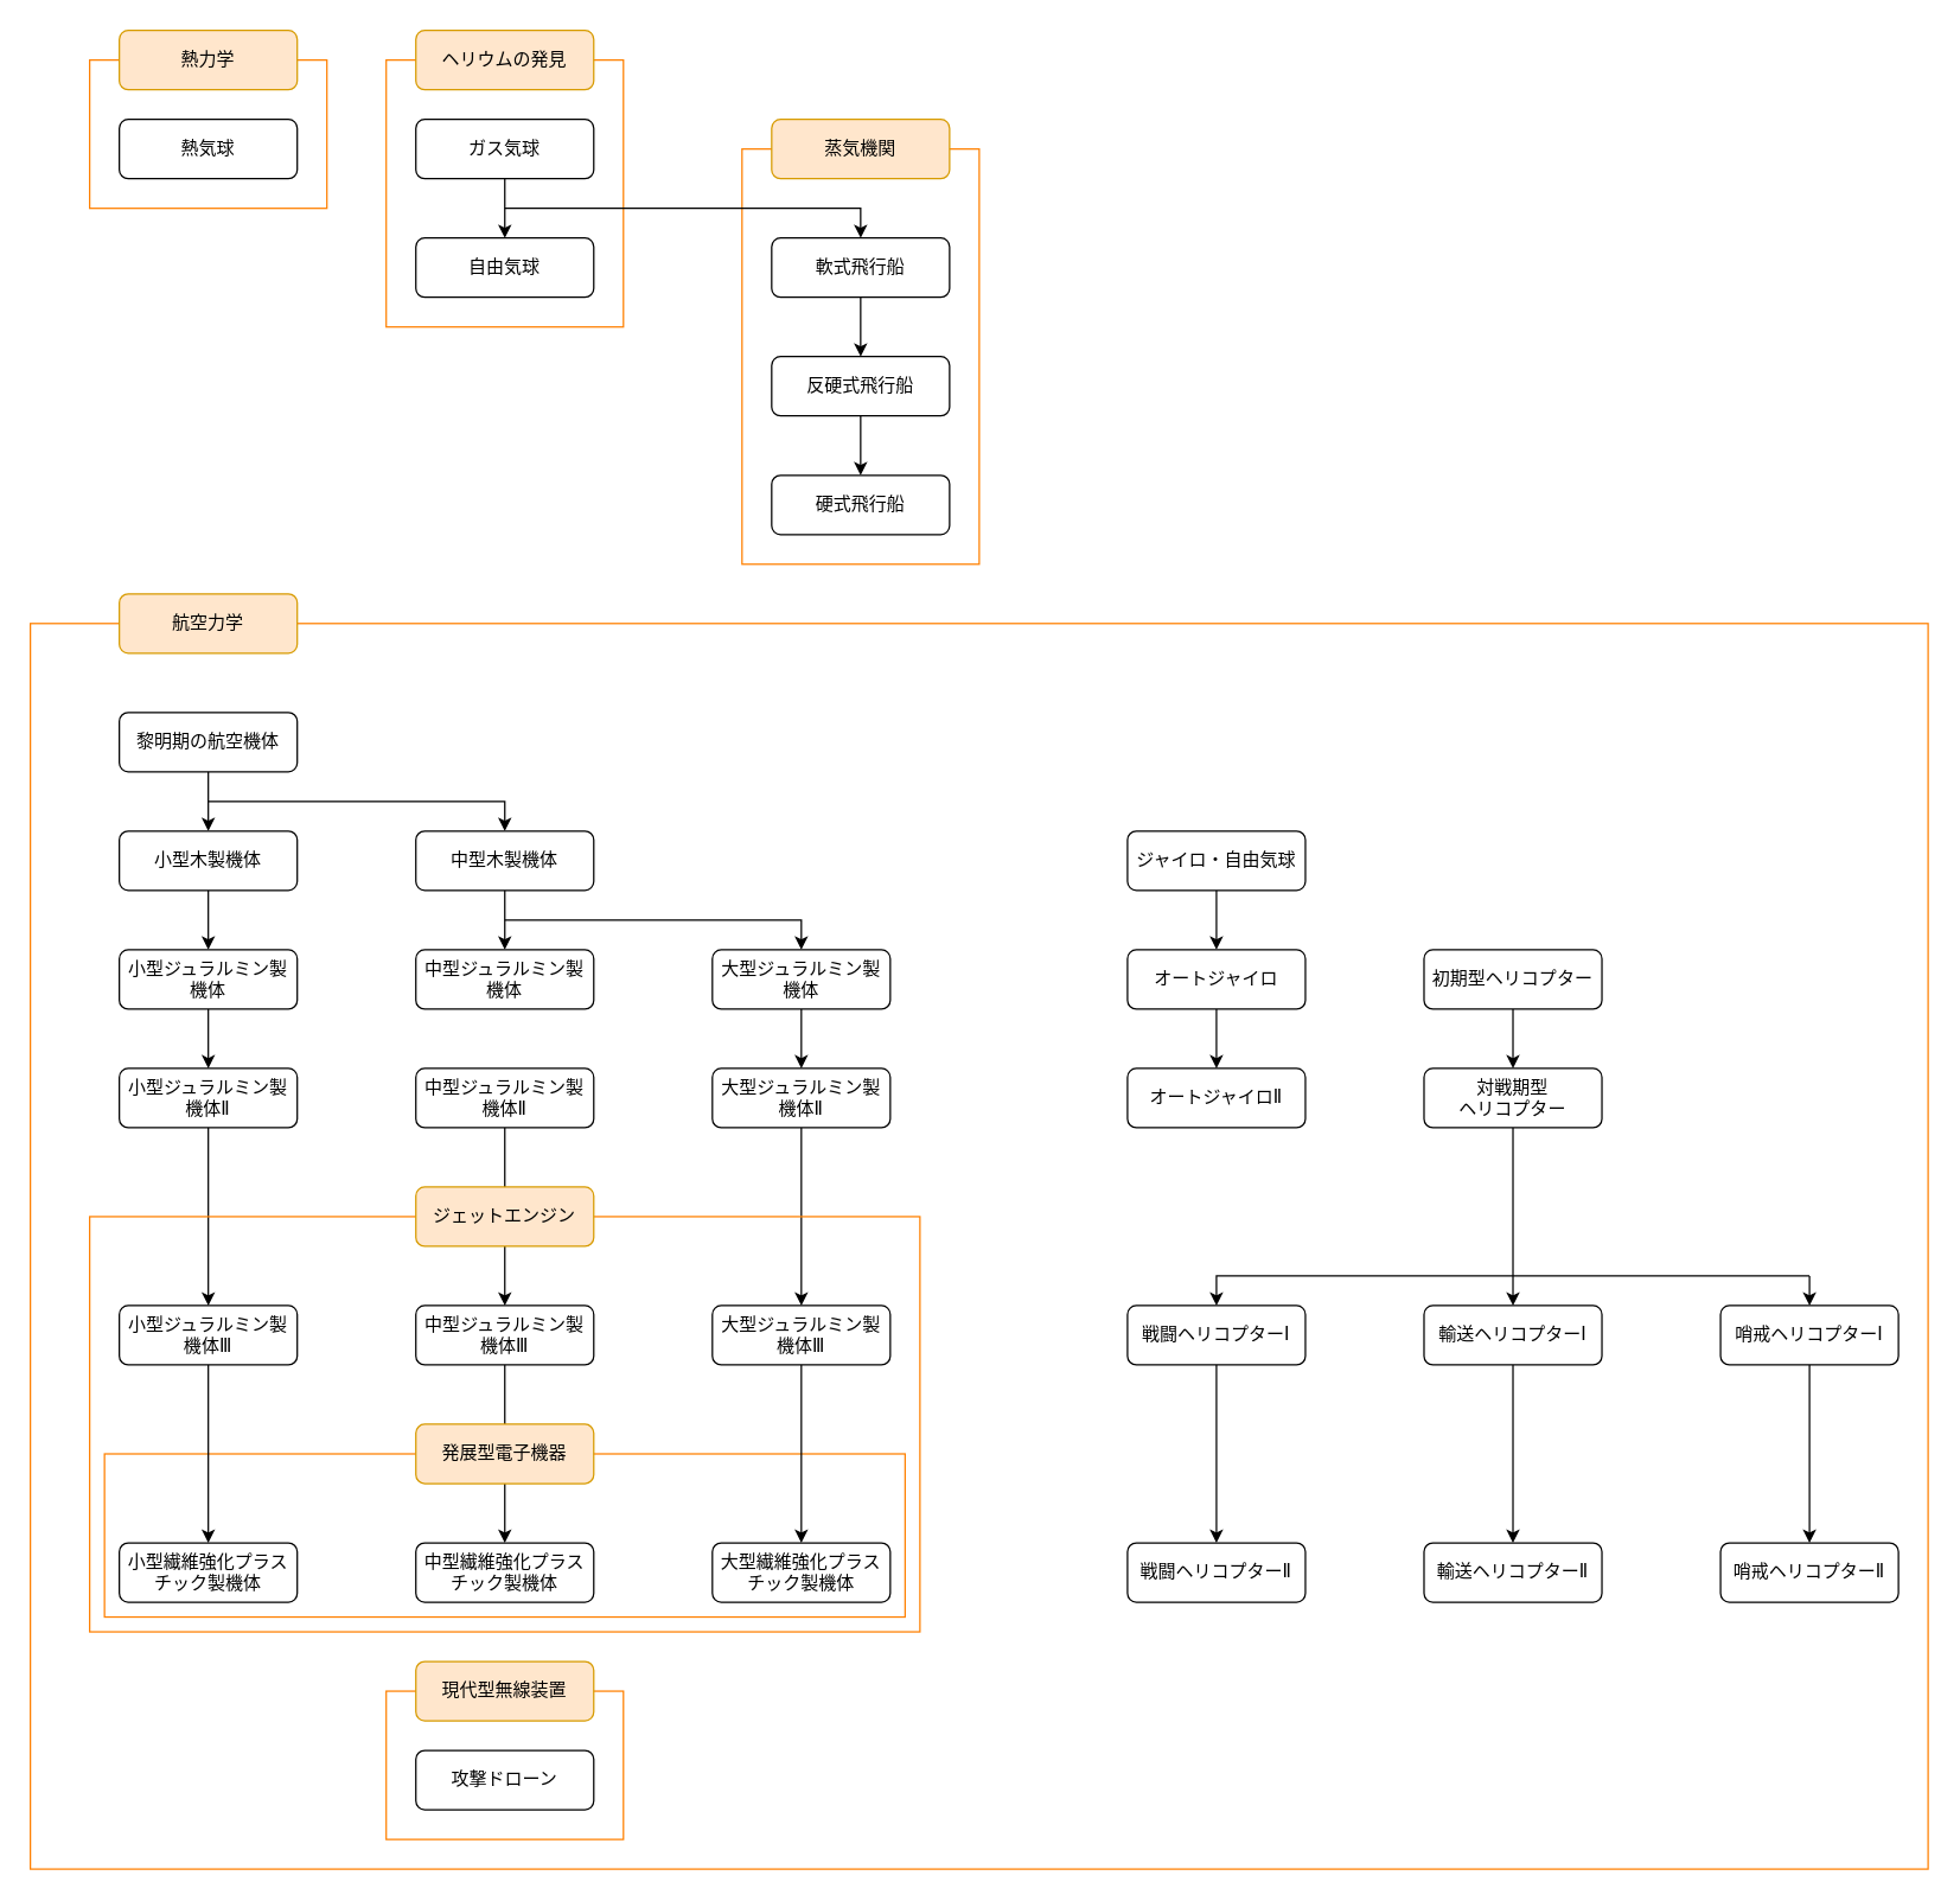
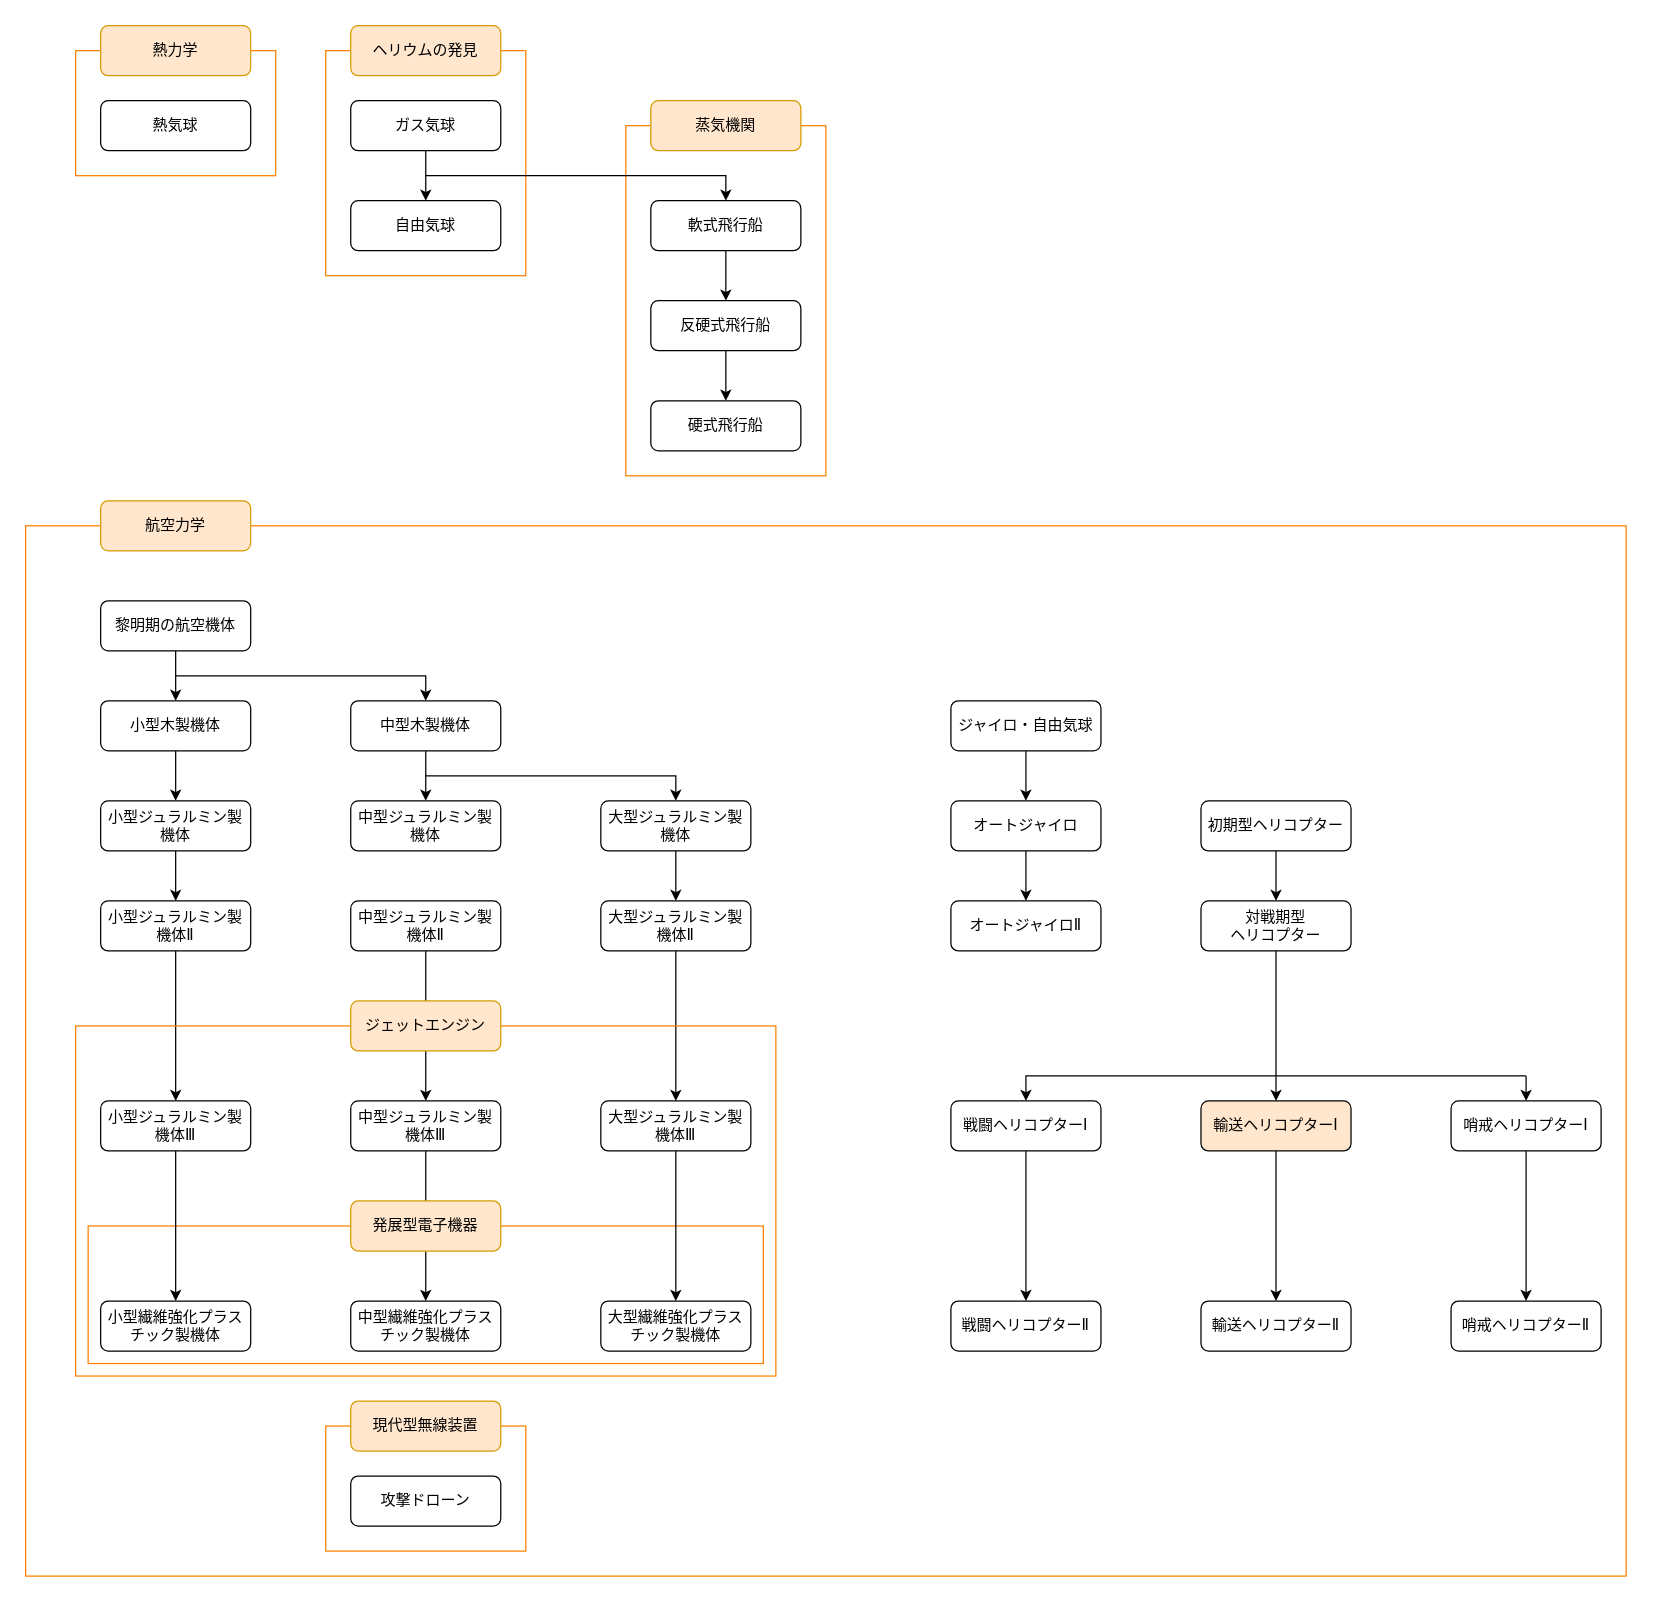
  <mxCell id="0" />
  <mxCell id="1" parent="0" />
  <mxCell id="2" value="" style="rounded=0;whiteSpace=wrap;html=1;fillColor=none;strokeColor=#FF8000;" vertex="1" parent="1"><mxGeometry x="70" y="980" width="540" height="110" as="geometry" /></mxCell>
  <mxCell id="3" value="" style="edgeStyle=orthogonalEdgeStyle;rounded=0;orthogonalLoop=1;jettySize=auto;html=1;" edge="1" parent="1" source="4" target="6"><mxGeometry relative="1" as="geometry" /></mxCell>
  <mxCell id="4" value="軟式飛行船" style="rounded=1;whiteSpace=wrap;html=1;" vertex="1" parent="1"><mxGeometry x="520" y="160" width="120" height="40" as="geometry" /></mxCell>
  <mxCell id="5" value="" style="edgeStyle=orthogonalEdgeStyle;rounded=0;orthogonalLoop=1;jettySize=auto;html=1;" edge="1" parent="1" source="6" target="7"><mxGeometry relative="1" as="geometry" /></mxCell>
  <mxCell id="6" value="反硬式飛行船" style="rounded=1;whiteSpace=wrap;html=1;" vertex="1" parent="1"><mxGeometry x="520" y="240" width="120" height="40" as="geometry" /></mxCell>
  <mxCell id="7" value="硬式飛行船" style="rounded=1;whiteSpace=wrap;html=1;" vertex="1" parent="1"><mxGeometry x="520" y="320" width="120" height="40" as="geometry" /></mxCell>
  <mxCell id="8" value="" style="rounded=0;whiteSpace=wrap;html=1;fillColor=none;strokeColor=#FF8000;" vertex="1" parent="1"><mxGeometry x="500" y="100" width="160" height="280" as="geometry" /></mxCell>
  <mxCell id="9" value="蒸気機関" style="rounded=1;whiteSpace=wrap;html=1;fillColor=#ffe6cc;strokeColor=#d79b00;" vertex="1" parent="1"><mxGeometry x="520" y="80" width="120" height="40" as="geometry" /></mxCell>
  <mxCell id="10" value="熱気球" style="rounded=1;whiteSpace=wrap;html=1;" vertex="1" parent="1"><mxGeometry x="80" y="80" width="120" height="40" as="geometry" /></mxCell>
  <mxCell id="11" value="" style="edgeStyle=orthogonalEdgeStyle;rounded=0;orthogonalLoop=1;jettySize=auto;html=1;" edge="1" parent="1" source="13" target="14"><mxGeometry relative="1" as="geometry" /></mxCell>
  <mxCell id="12" value="" style="rounded=0;whiteSpace=wrap;html=1;fillColor=none;strokeColor=#FF8000;" vertex="1" parent="1"><mxGeometry x="60" y="40" width="160" height="100" as="geometry" /></mxCell>
  <mxCell id="13" value="ガス気球" style="rounded=1;whiteSpace=wrap;html=1;" vertex="1" parent="1"><mxGeometry x="280" y="80" width="120" height="40" as="geometry" /></mxCell>
  <mxCell id="14" value="自由気球" style="rounded=1;whiteSpace=wrap;html=1;" vertex="1" parent="1"><mxGeometry x="280" y="160" width="120" height="40" as="geometry" /></mxCell>
  <mxCell id="15" value="熱力学" style="rounded=1;whiteSpace=wrap;html=1;fillColor=#ffe6cc;strokeColor=#d79b00;" vertex="1" parent="1"><mxGeometry x="80" y="20" width="120" height="40" as="geometry" /></mxCell>
  <mxCell id="16" value="" style="rounded=0;whiteSpace=wrap;html=1;fillColor=none;strokeColor=#FF8000;" vertex="1" parent="1"><mxGeometry x="260" y="40" width="160" height="180" as="geometry" /></mxCell>
  <mxCell id="17" value="ヘリウムの発見" style="rounded=1;whiteSpace=wrap;html=1;fillColor=#ffe6cc;strokeColor=#d79b00;" vertex="1" parent="1"><mxGeometry x="280" y="20" width="120" height="40" as="geometry" /></mxCell>
  <mxCell id="18" value="" style="endArrow=classic;html=1;rounded=0;entryX=0.5;entryY=0;entryDx=0;entryDy=0;" edge="1" parent="1" target="4"><mxGeometry width="50" height="50" relative="1" as="geometry"><mxPoint x="340" y="140" as="sourcePoint" /><mxPoint x="590" y="180" as="targetPoint" /><Array as="points"><mxPoint x="580" y="140" /></Array></mxGeometry></mxCell>
  <mxCell id="19" value="" style="edgeStyle=orthogonalEdgeStyle;rounded=0;orthogonalLoop=1;jettySize=auto;html=1;" edge="1" parent="1" source="20" target="22"><mxGeometry relative="1" as="geometry" /></mxCell>
  <mxCell id="20" value="黎明期の航空機体" style="rounded=1;whiteSpace=wrap;html=1;" vertex="1" parent="1"><mxGeometry x="80" y="480" width="120" height="40" as="geometry" /></mxCell>
  <mxCell id="21" value="" style="edgeStyle=orthogonalEdgeStyle;rounded=0;orthogonalLoop=1;jettySize=auto;html=1;" edge="1" parent="1" source="22" target="27"><mxGeometry relative="1" as="geometry" /></mxCell>
  <mxCell id="22" value="小型木製機体" style="rounded=1;whiteSpace=wrap;html=1;" vertex="1" parent="1"><mxGeometry x="80" y="560" width="120" height="40" as="geometry" /></mxCell>
  <mxCell id="23" value="" style="endArrow=classic;html=1;rounded=0;entryX=0.5;entryY=0;entryDx=0;entryDy=0;" edge="1" parent="1" target="25"><mxGeometry width="50" height="50" relative="1" as="geometry"><mxPoint x="140" y="540" as="sourcePoint" /><mxPoint x="420" y="560" as="targetPoint" /><Array as="points"><mxPoint x="340" y="540" /></Array></mxGeometry></mxCell>
  <mxCell id="24" value="" style="edgeStyle=orthogonalEdgeStyle;rounded=0;orthogonalLoop=1;jettySize=auto;html=1;" edge="1" parent="1" source="25" target="28"><mxGeometry relative="1" as="geometry" /></mxCell>
  <mxCell id="25" value="中型木製機体" style="rounded=1;whiteSpace=wrap;html=1;" vertex="1" parent="1"><mxGeometry x="280" y="560" width="120" height="40" as="geometry" /></mxCell>
  <mxCell id="26" value="" style="edgeStyle=orthogonalEdgeStyle;rounded=0;orthogonalLoop=1;jettySize=auto;html=1;" edge="1" parent="1" source="27" target="33"><mxGeometry relative="1" as="geometry" /></mxCell>
  <mxCell id="27" value="小型ジュラルミン製機体" style="rounded=1;whiteSpace=wrap;html=1;" vertex="1" parent="1"><mxGeometry x="80" y="640" width="120" height="40" as="geometry" /></mxCell>
  <mxCell id="28" value="中型ジュラルミン製機体" style="rounded=1;whiteSpace=wrap;html=1;" vertex="1" parent="1"><mxGeometry x="280" y="640" width="120" height="40" as="geometry" /></mxCell>
  <mxCell id="29" value="" style="endArrow=classic;html=1;rounded=0;" edge="1" parent="1"><mxGeometry width="50" height="50" relative="1" as="geometry"><mxPoint x="340" y="620" as="sourcePoint" /><mxPoint x="540" y="640" as="targetPoint" /><Array as="points"><mxPoint x="540" y="620" /></Array></mxGeometry></mxCell>
  <mxCell id="30" value="" style="edgeStyle=orthogonalEdgeStyle;rounded=0;orthogonalLoop=1;jettySize=auto;html=1;" edge="1" parent="1" source="31" target="37"><mxGeometry relative="1" as="geometry" /></mxCell>
  <mxCell id="31" value="大型ジュラルミン製機体" style="rounded=1;whiteSpace=wrap;html=1;" vertex="1" parent="1"><mxGeometry x="480" y="640" width="120" height="40" as="geometry" /></mxCell>
  <mxCell id="32" value="" style="edgeStyle=orthogonalEdgeStyle;rounded=0;orthogonalLoop=1;jettySize=auto;html=1;" edge="1" parent="1" source="33" target="39"><mxGeometry relative="1" as="geometry" /></mxCell>
  <mxCell id="33" value="小型ジュラルミン製機体Ⅱ" style="rounded=1;whiteSpace=wrap;html=1;" vertex="1" parent="1"><mxGeometry x="80" y="720" width="120" height="40" as="geometry" /></mxCell>
  <mxCell id="34" value="" style="edgeStyle=orthogonalEdgeStyle;rounded=0;orthogonalLoop=1;jettySize=auto;html=1;" edge="1" parent="1" source="35" target="41"><mxGeometry relative="1" as="geometry" /></mxCell>
  <mxCell id="35" value="中型ジュラルミン製機体Ⅱ" style="rounded=1;whiteSpace=wrap;html=1;" vertex="1" parent="1"><mxGeometry x="280" y="720" width="120" height="40" as="geometry" /></mxCell>
  <mxCell id="36" value="" style="edgeStyle=orthogonalEdgeStyle;rounded=0;orthogonalLoop=1;jettySize=auto;html=1;" edge="1" parent="1" source="37" target="43"><mxGeometry relative="1" as="geometry" /></mxCell>
  <mxCell id="37" value="大型ジュラルミン製機体Ⅱ" style="rounded=1;whiteSpace=wrap;html=1;" vertex="1" parent="1"><mxGeometry x="480" y="720" width="120" height="40" as="geometry" /></mxCell>
  <mxCell id="38" value="" style="edgeStyle=orthogonalEdgeStyle;rounded=0;orthogonalLoop=1;jettySize=auto;html=1;" edge="1" parent="1" source="39" target="50"><mxGeometry relative="1" as="geometry" /></mxCell>
  <mxCell id="39" value="小型ジュラルミン製機体Ⅲ" style="rounded=1;whiteSpace=wrap;html=1;" vertex="1" parent="1"><mxGeometry x="80" y="880" width="120" height="40" as="geometry" /></mxCell>
  <mxCell id="40" value="" style="edgeStyle=orthogonalEdgeStyle;rounded=0;orthogonalLoop=1;jettySize=auto;html=1;" edge="1" parent="1" source="41" target="51"><mxGeometry relative="1" as="geometry" /></mxCell>
  <mxCell id="41" value="中型ジュラルミン製機体Ⅲ" style="rounded=1;whiteSpace=wrap;html=1;" vertex="1" parent="1"><mxGeometry x="280" y="880" width="120" height="40" as="geometry" /></mxCell>
  <mxCell id="42" value="" style="edgeStyle=orthogonalEdgeStyle;rounded=0;orthogonalLoop=1;jettySize=auto;html=1;" edge="1" parent="1" source="43" target="52"><mxGeometry relative="1" as="geometry" /></mxCell>
  <mxCell id="43" value="大型ジュラルミン製機体Ⅲ" style="rounded=1;whiteSpace=wrap;html=1;" vertex="1" parent="1"><mxGeometry x="480" y="880" width="120" height="40" as="geometry" /></mxCell>
  <mxCell id="44" value="" style="edgeStyle=orthogonalEdgeStyle;rounded=0;orthogonalLoop=1;jettySize=auto;html=1;" edge="1" parent="1" source="45" target="47"><mxGeometry relative="1" as="geometry" /></mxCell>
  <mxCell id="45" value="ジャイロ・自由気球" style="rounded=1;whiteSpace=wrap;html=1;" vertex="1" parent="1"><mxGeometry x="760" y="560" width="120" height="40" as="geometry" /></mxCell>
  <mxCell id="46" value="" style="edgeStyle=orthogonalEdgeStyle;rounded=0;orthogonalLoop=1;jettySize=auto;html=1;" edge="1" parent="1" source="47" target="58"><mxGeometry relative="1" as="geometry" /></mxCell>
  <mxCell id="47" value="オートジャイロ" style="rounded=1;whiteSpace=wrap;html=1;" vertex="1" parent="1"><mxGeometry x="760" y="640" width="120" height="40" as="geometry" /></mxCell>
  <mxCell id="48" value="" style="edgeStyle=orthogonalEdgeStyle;rounded=0;orthogonalLoop=1;jettySize=auto;html=1;" edge="1" parent="1" source="49" target="57"><mxGeometry relative="1" as="geometry" /></mxCell>
  <mxCell id="49" value="初期型ヘリコプター" style="rounded=1;whiteSpace=wrap;html=1;" vertex="1" parent="1"><mxGeometry x="960" y="640" width="120" height="40" as="geometry" /></mxCell>
  <mxCell id="50" value="小型繊維強化プラスチック製機体" style="rounded=1;whiteSpace=wrap;html=1;" vertex="1" parent="1"><mxGeometry x="80" y="1040" width="120" height="40" as="geometry" /></mxCell>
  <mxCell id="51" value="中型繊維強化プラスチック製機体" style="rounded=1;whiteSpace=wrap;html=1;" vertex="1" parent="1"><mxGeometry x="280" y="1040" width="120" height="40" as="geometry" /></mxCell>
  <mxCell id="52" value="大型繊維強化プラスチック製機体" style="rounded=1;whiteSpace=wrap;html=1;" vertex="1" parent="1"><mxGeometry x="480" y="1040" width="120" height="40" as="geometry" /></mxCell>
  <mxCell id="53" value="発展型電子機器" style="rounded=1;whiteSpace=wrap;html=1;fillColor=#ffe6cc;strokeColor=#d79b00;" vertex="1" parent="1"><mxGeometry x="280" y="960" width="120" height="40" as="geometry" /></mxCell>
  <mxCell id="54" value="攻撃ドローン" style="rounded=1;whiteSpace=wrap;html=1;" vertex="1" parent="1"><mxGeometry x="280" y="1180" width="120" height="40" as="geometry" /></mxCell>
  <mxCell id="55" value="" style="rounded=0;whiteSpace=wrap;html=1;fillColor=none;strokeColor=#FF8000;" vertex="1" parent="1"><mxGeometry x="20" y="420" width="1280" height="840" as="geometry" /></mxCell>
  <mxCell id="56" value="" style="edgeStyle=orthogonalEdgeStyle;rounded=0;orthogonalLoop=1;jettySize=auto;html=1;" edge="1" parent="1" source="57" target="60"><mxGeometry relative="1" as="geometry" /></mxCell>
  <mxCell id="57" value="対戦期型&lt;div&gt;ヘリコプター&lt;/div&gt;" style="rounded=1;whiteSpace=wrap;html=1;" vertex="1" parent="1"><mxGeometry x="960" y="720" width="120" height="40" as="geometry" /></mxCell>
  <mxCell id="58" value="オートジャイロⅡ" style="rounded=1;whiteSpace=wrap;html=1;" vertex="1" parent="1"><mxGeometry x="760" y="720" width="120" height="40" as="geometry" /></mxCell>
  <mxCell id="59" value="" style="edgeStyle=orthogonalEdgeStyle;rounded=0;orthogonalLoop=1;jettySize=auto;html=1;" edge="1" parent="1" source="60" target="68"><mxGeometry relative="1" as="geometry" /></mxCell>
- <mxCell id="60" value="&lt;div&gt;輸送ヘリコプター&lt;span style=&quot;background-color: initial;&quot;&gt;Ⅰ&lt;/span&gt;&lt;/div&gt;" style="rounded=1;whiteSpace=wrap;html=1;" vertex="1" parent="1"><mxGeometry x="960" y="880" width="120" height="40" as="geometry" /></mxCell>
+ <mxCell id="60" value="&lt;div&gt;輸送ヘリコプター&lt;span style=&quot;background-color: initial;&quot;&gt;Ⅰ&lt;/span&gt;&lt;/div&gt;" style="rounded=1;whiteSpace=wrap;html=1;fillColor=#ffe6cc;" vertex="1" parent="1"><mxGeometry x="960" y="880" width="120" height="40" as="geometry" /></mxCell>
  <mxCell id="61" value="" style="endArrow=classic;html=1;rounded=0;" edge="1" parent="1"><mxGeometry width="50" height="50" relative="1" as="geometry"><mxPoint x="1220" y="860" as="sourcePoint" /><mxPoint x="820" y="880" as="targetPoint" /><Array as="points"><mxPoint x="820" y="860" /></Array></mxGeometry></mxCell>
  <mxCell id="62" value="" style="endArrow=classic;html=1;rounded=0;" edge="1" parent="1"><mxGeometry width="50" height="50" relative="1" as="geometry"><mxPoint x="1220" y="860" as="sourcePoint" /><mxPoint x="1220" y="880" as="targetPoint" /></mxGeometry></mxCell>
  <mxCell id="63" value="" style="edgeStyle=orthogonalEdgeStyle;rounded=0;orthogonalLoop=1;jettySize=auto;html=1;" edge="1" parent="1" source="64" target="67"><mxGeometry relative="1" as="geometry" /></mxCell>
  <mxCell id="64" value="戦闘ヘリコプターⅠ" style="rounded=1;whiteSpace=wrap;html=1;" vertex="1" parent="1"><mxGeometry x="760" y="880" width="120" height="40" as="geometry" /></mxCell>
  <mxCell id="65" value="" style="edgeStyle=orthogonalEdgeStyle;rounded=0;orthogonalLoop=1;jettySize=auto;html=1;" edge="1" parent="1" source="66" target="70"><mxGeometry relative="1" as="geometry" /></mxCell>
  <mxCell id="66" value="哨戒ヘリコプターⅠ" style="rounded=1;whiteSpace=wrap;html=1;" vertex="1" parent="1"><mxGeometry x="1160" y="880" width="120" height="40" as="geometry" /></mxCell>
  <mxCell id="67" value="戦闘ヘリコプターⅡ" style="rounded=1;whiteSpace=wrap;html=1;" vertex="1" parent="1"><mxGeometry x="760" y="1040" width="120" height="40" as="geometry" /></mxCell>
  <mxCell id="68" value="&lt;div&gt;輸送ヘリコプター&lt;span style=&quot;background-color: initial;&quot;&gt;Ⅱ&lt;/span&gt;&lt;/div&gt;" style="rounded=1;whiteSpace=wrap;html=1;" vertex="1" parent="1"><mxGeometry x="960" y="1040" width="120" height="40" as="geometry" /></mxCell>
  <mxCell id="69" value="" style="rounded=0;whiteSpace=wrap;html=1;fillColor=none;strokeColor=#FF8000;" vertex="1" parent="1"><mxGeometry x="60" y="820" width="560" height="280" as="geometry" /></mxCell>
  <mxCell id="70" value="哨戒ヘリコプターⅡ" style="rounded=1;whiteSpace=wrap;html=1;" vertex="1" parent="1"><mxGeometry x="1160" y="1040" width="120" height="40" as="geometry" /></mxCell>
  <mxCell id="71" value="" style="rounded=0;whiteSpace=wrap;html=1;fillColor=none;strokeColor=#FF8000;" vertex="1" parent="1"><mxGeometry x="260" y="1140" width="160" height="100" as="geometry" /></mxCell>
  <mxCell id="72" value="ジェットエンジン" style="rounded=1;whiteSpace=wrap;html=1;fillColor=#ffe6cc;strokeColor=#d79b00;" vertex="1" parent="1"><mxGeometry x="280" y="800" width="120" height="40" as="geometry" /></mxCell>
  <mxCell id="73" value="現代型無線装置" style="rounded=1;whiteSpace=wrap;html=1;fillColor=#ffe6cc;strokeColor=#d79b00;" vertex="1" parent="1"><mxGeometry x="280" y="1120" width="120" height="40" as="geometry" /></mxCell>
  <mxCell id="74" value="航空力学" style="rounded=1;whiteSpace=wrap;html=1;fillColor=#ffe6cc;strokeColor=#d79b00;" vertex="1" parent="1"><mxGeometry x="80" y="400" width="120" height="40" as="geometry" /></mxCell>
